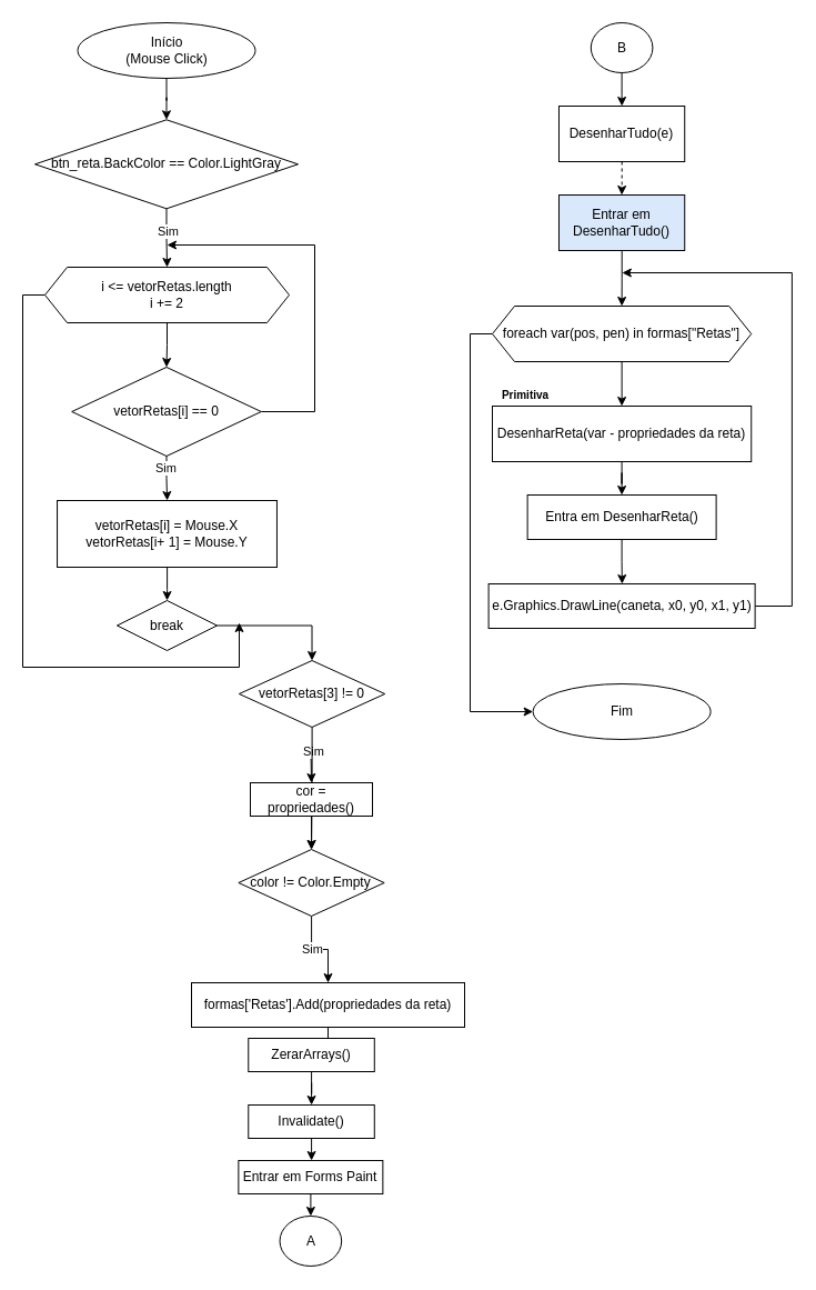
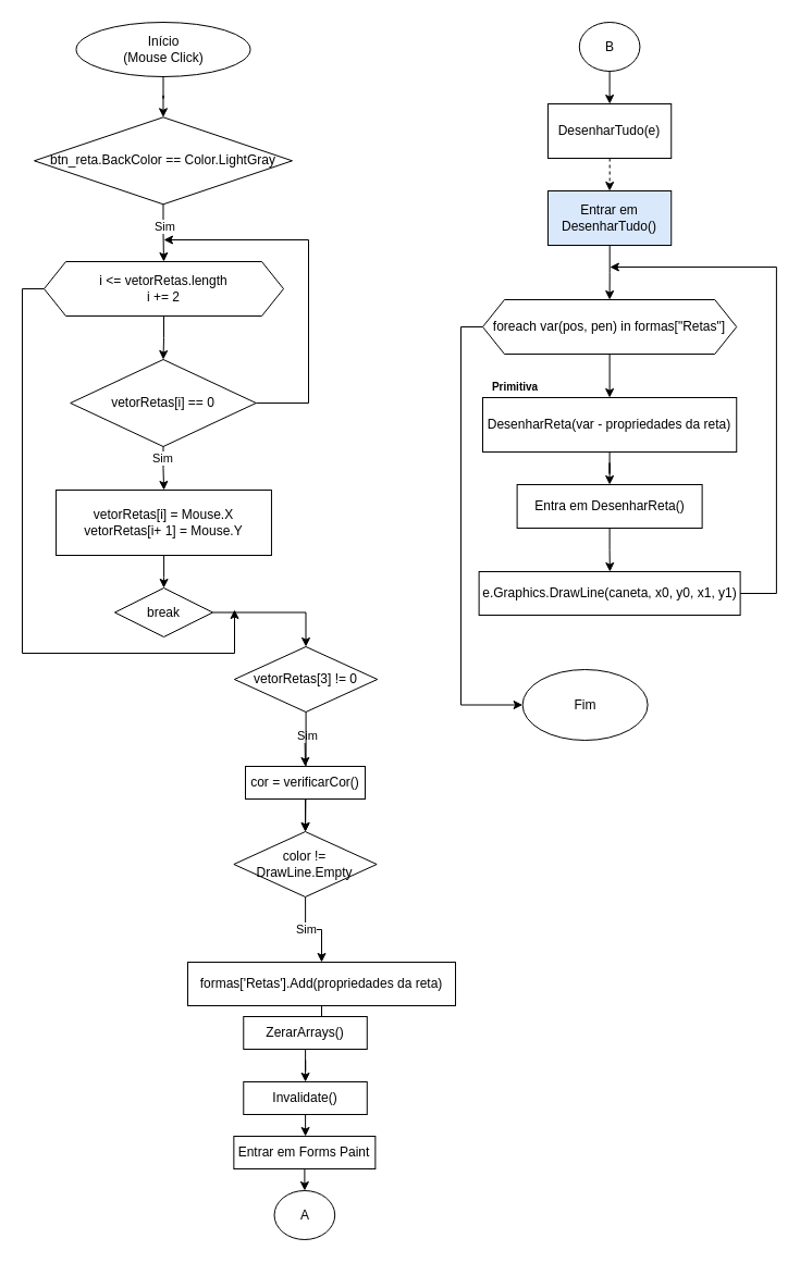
  <mxCell id="0" />
  <mxCell id="1" parent="0" />
  <mxCell id="2" style="edgeStyle=orthogonalEdgeStyle;rounded=0;orthogonalLoop=1;jettySize=auto;html=1;entryX=0.5;entryY=0;entryDx=0;entryDy=0;" edge="1" parent="1" source="3" target="6"><mxGeometry relative="1" as="geometry"><mxPoint x="150" y="130" as="targetPoint" /></mxGeometry></mxCell>
  <mxCell id="3" value="Início&lt;br&gt;(Mouse Click)" style="ellipse;whiteSpace=wrap;html=1;" vertex="1" parent="1"><mxGeometry x="69.5" y="20" width="160" height="50" as="geometry" /></mxCell>
  <mxCell id="4" style="edgeStyle=orthogonalEdgeStyle;rounded=0;orthogonalLoop=1;jettySize=auto;html=1;exitX=0.5;exitY=1;exitDx=0;exitDy=0;entryX=0.5;entryY=0;entryDx=0;entryDy=0;" edge="1" parent="1" source="6" target="9"><mxGeometry relative="1" as="geometry"><mxPoint x="150" y="280" as="targetPoint" /></mxGeometry></mxCell>
  <mxCell id="5" value="Sim" style="edgeLabel;html=1;align=center;verticalAlign=middle;resizable=0;points=[];" vertex="1" connectable="0" parent="4"><mxGeometry x="-0.23" y="1" relative="1" as="geometry"><mxPoint as="offset" /></mxGeometry></mxCell>
  <mxCell id="6" value="btn_reta.BackColor == Color.LightGray" style="rhombus;whiteSpace=wrap;html=1;" vertex="1" parent="1"><mxGeometry x="30.99" y="107.31" width="237" height="80" as="geometry" /></mxCell>
  <mxCell id="7" value="" style="edgeStyle=orthogonalEdgeStyle;rounded=0;orthogonalLoop=1;jettySize=auto;html=1;" edge="1" parent="1" source="9" target="13"><mxGeometry relative="1" as="geometry" /></mxCell>
  <mxCell id="8" style="edgeStyle=orthogonalEdgeStyle;rounded=0;orthogonalLoop=1;jettySize=auto;html=1;exitX=0;exitY=0.5;exitDx=0;exitDy=0;" edge="1" parent="1" source="9"><mxGeometry relative="1" as="geometry"><mxPoint x="215" y="560" as="targetPoint" /><Array as="points"><mxPoint x="20" y="265" /><mxPoint x="20" y="600" /><mxPoint x="215" y="600" /></Array></mxGeometry></mxCell>
  <mxCell id="9" value="i &amp;lt;= vetorRetas.length&lt;br&gt;i += 2" style="shape=hexagon;perimeter=hexagonPerimeter2;whiteSpace=wrap;html=1;fixedSize=1;" vertex="1" parent="1"><mxGeometry x="40" y="240" width="220" height="50" as="geometry" /></mxCell>
  <mxCell id="10" style="edgeStyle=orthogonalEdgeStyle;rounded=0;orthogonalLoop=1;jettySize=auto;html=1;exitX=1;exitY=0.5;exitDx=0;exitDy=0;" edge="1" parent="1" source="13"><mxGeometry relative="1" as="geometry"><mxPoint x="150" y="220" as="targetPoint" /><Array as="points"><mxPoint x="283" y="370" /><mxPoint x="283" y="220" /></Array></mxGeometry></mxCell>
  <mxCell id="11" value="" style="edgeStyle=orthogonalEdgeStyle;rounded=0;orthogonalLoop=1;jettySize=auto;html=1;" edge="1" parent="1" source="13" target="15"><mxGeometry relative="1" as="geometry" /></mxCell>
  <mxCell id="12" value="Sim" style="edgeLabel;html=1;align=center;verticalAlign=middle;resizable=0;points=[];" vertex="1" connectable="0" parent="11"><mxGeometry x="-0.504" y="-1" relative="1" as="geometry"><mxPoint as="offset" /></mxGeometry></mxCell>
  <mxCell id="13" value="vetorRetas[i] == 0" style="rhombus;whiteSpace=wrap;html=1;" vertex="1" parent="1"><mxGeometry x="64.19" y="330" width="170.62" height="80" as="geometry" /></mxCell>
  <mxCell id="14" style="edgeStyle=orthogonalEdgeStyle;rounded=0;orthogonalLoop=1;jettySize=auto;html=1;entryX=0.5;entryY=0;entryDx=0;entryDy=0;" edge="1" parent="1" source="15"><mxGeometry relative="1" as="geometry"><mxPoint x="150.01" y="540" as="targetPoint" /></mxGeometry></mxCell>
  <mxCell id="15" value="vetorRetas[i] = Mouse.X&lt;br&gt;vetorRetas[i+ 1] = Mouse.Y" style="whiteSpace=wrap;html=1;" vertex="1" parent="1"><mxGeometry x="51.05" y="450" width="197.91" height="60" as="geometry" /></mxCell>
  <mxCell id="16" style="edgeStyle=orthogonalEdgeStyle;rounded=0;orthogonalLoop=1;jettySize=auto;html=1;entryX=0.5;entryY=0;entryDx=0;entryDy=0;" edge="1" parent="1" target="21"><mxGeometry relative="1" as="geometry"><mxPoint x="280.015" y="704" as="targetPoint" /><mxPoint x="279.52" y="674" as="sourcePoint" /></mxGeometry></mxCell>
  <mxCell id="17" value="Sim" style="edgeLabel;html=1;align=center;verticalAlign=middle;resizable=0;points=[];" vertex="1" connectable="0" parent="16"><mxGeometry x="-0.858" y="2" relative="1" as="geometry"><mxPoint as="offset" /></mxGeometry></mxCell>
  <mxCell id="18" value="" style="edgeStyle=orthogonalEdgeStyle;rounded=0;orthogonalLoop=1;jettySize=auto;html=1;" edge="1" parent="1" source="19" target="24"><mxGeometry relative="1" as="geometry" /></mxCell>
  <mxCell id="19" value="vetorRetas[3] != 0" style="rhombus;whiteSpace=wrap;html=1;rounded=0;" vertex="1" parent="1"><mxGeometry x="214.88" y="594" width="131.31" height="60" as="geometry" /></mxCell>
  <mxCell id="20" style="edgeStyle=orthogonalEdgeStyle;rounded=0;orthogonalLoop=1;jettySize=auto;html=1;" edge="1" parent="1" source="21"><mxGeometry relative="1" as="geometry"><mxPoint x="280.01" y="764" as="targetPoint" /></mxGeometry></mxCell>
- <mxCell id="21" value="cor = propriedades()" style="rounded=0;whiteSpace=wrap;html=1;" vertex="1" parent="1"><mxGeometry x="225.01" y="704" width="110" height="30" as="geometry" /></mxCell>
+ <mxCell id="21" value="cor = verificarCor()" style="rounded=0;whiteSpace=wrap;html=1;" vertex="1" parent="1"><mxGeometry x="225.01" y="704" width="110" height="30" as="geometry" /></mxCell>
  <mxCell id="22" value="" style="edgeStyle=orthogonalEdgeStyle;rounded=0;orthogonalLoop=1;jettySize=auto;html=1;" edge="1" parent="1" source="24" target="26"><mxGeometry relative="1" as="geometry" /></mxCell>
  <mxCell id="23" value="Sim" style="edgeLabel;html=1;align=center;verticalAlign=middle;resizable=0;points=[];" vertex="1" connectable="0" parent="22"><mxGeometry x="-0.19" y="1" relative="1" as="geometry"><mxPoint as="offset" /></mxGeometry></mxCell>
- <mxCell id="24" value="color != Color.Empty" style="rhombus;whiteSpace=wrap;html=1;rounded=0;" vertex="1" parent="1"><mxGeometry x="214.36" y="764" width="131.31" height="60" as="geometry" /></mxCell>
+ <mxCell id="24" value="color != DrawLine.Empty" style="rhombus;whiteSpace=wrap;html=1;rounded=0;" vertex="1" parent="1"><mxGeometry x="214.36" y="764" width="131.31" height="60" as="geometry" /></mxCell>
  <mxCell id="25" value="" style="edgeStyle=orthogonalEdgeStyle;rounded=0;orthogonalLoop=1;jettySize=auto;html=1;" edge="1" parent="1" source="26" target="28"><mxGeometry relative="1" as="geometry" /></mxCell>
  <mxCell id="26" value="formas['Retas'].Add(propriedades da reta)" style="whiteSpace=wrap;html=1;rounded=0;" vertex="1" parent="1"><mxGeometry x="172" y="884" width="246.01" height="40" as="geometry" /></mxCell>
  <mxCell id="27" value="" style="edgeStyle=orthogonalEdgeStyle;rounded=0;orthogonalLoop=1;jettySize=auto;html=1;" edge="1" parent="1" source="28" target="30"><mxGeometry relative="1" as="geometry" /></mxCell>
  <mxCell id="28" value="ZerarArrays()" style="whiteSpace=wrap;html=1;rounded=0;" vertex="1" parent="1"><mxGeometry x="223.27" y="934" width="113.51" height="30" as="geometry" /></mxCell>
  <mxCell id="29" value="" style="edgeStyle=orthogonalEdgeStyle;rounded=0;orthogonalLoop=1;jettySize=auto;html=1;entryX=0.5;entryY=0;entryDx=0;entryDy=0;" edge="1" parent="1" source="30" target="35"><mxGeometry relative="1" as="geometry"><mxPoint x="280.025" y="1054" as="targetPoint" /></mxGeometry></mxCell>
  <mxCell id="30" value="Invalidate()" style="whiteSpace=wrap;html=1;rounded=0;" vertex="1" parent="1"><mxGeometry x="223.27" y="994" width="113.51" height="30" as="geometry" /></mxCell>
  <mxCell id="31" value="" style="edgeStyle=orthogonalEdgeStyle;rounded=0;orthogonalLoop=1;jettySize=auto;html=1;exitX=0.5;exitY=1;exitDx=0;exitDy=0;" edge="1" parent="1" source="37" target="33"><mxGeometry relative="1" as="geometry"><mxPoint x="559.615" y="70" as="sourcePoint" /></mxGeometry></mxCell>
  <mxCell id="32" style="edgeStyle=orthogonalEdgeStyle;rounded=0;orthogonalLoop=1;jettySize=auto;html=1;entryX=0.5;entryY=0;entryDx=0;entryDy=0;dashed=1;" edge="1" parent="1" source="33" target="39"><mxGeometry relative="1" as="geometry" /></mxCell>
  <mxCell id="33" value="DesenharTudo(e)" style="whiteSpace=wrap;html=1;rounded=0;" vertex="1" parent="1"><mxGeometry x="502.99" y="95" width="113.25" height="50" as="geometry" /></mxCell>
  <mxCell id="34" value="" style="edgeStyle=orthogonalEdgeStyle;rounded=0;orthogonalLoop=1;jettySize=auto;html=1;" edge="1" parent="1" source="35" target="36"><mxGeometry relative="1" as="geometry" /></mxCell>
  <mxCell id="35" value="Entrar em Forms Paint" style="whiteSpace=wrap;html=1;rounded=0;" vertex="1" parent="1"><mxGeometry x="214.36" y="1044" width="130" height="30" as="geometry" /></mxCell>
  <mxCell id="36" value="A" style="ellipse;whiteSpace=wrap;html=1;rounded=0;" vertex="1" parent="1"><mxGeometry x="251.54" y="1094" width="55.65" height="45" as="geometry" /></mxCell>
  <mxCell id="37" value="B" style="ellipse;whiteSpace=wrap;html=1;rounded=0;" vertex="1" parent="1"><mxGeometry x="531.79" y="20" width="55.65" height="45" as="geometry" /></mxCell>
  <mxCell id="38" style="edgeStyle=orthogonalEdgeStyle;rounded=0;orthogonalLoop=1;jettySize=auto;html=1;entryX=0.5;entryY=0;entryDx=0;entryDy=0;" edge="1" parent="1" source="39" target="42"><mxGeometry relative="1" as="geometry" /></mxCell>
  <mxCell id="39" value="Entrar em DesenharTudo()" style="whiteSpace=wrap;html=1;rounded=0;fillColor=#dae8fc;" vertex="1" parent="1"><mxGeometry x="502.99" y="175" width="113.25" height="50" as="geometry" /></mxCell>
  <mxCell id="40" style="edgeStyle=orthogonalEdgeStyle;rounded=0;orthogonalLoop=1;jettySize=auto;html=1;entryX=0.5;entryY=0;entryDx=0;entryDy=0;" edge="1" parent="1" source="42" target="44"><mxGeometry relative="1" as="geometry"><mxPoint x="559.86" y="355" as="targetPoint" /></mxGeometry></mxCell>
  <mxCell id="41" style="edgeStyle=orthogonalEdgeStyle;rounded=0;orthogonalLoop=1;jettySize=auto;html=1;exitX=0;exitY=0.5;exitDx=0;exitDy=0;entryX=0;entryY=0.5;entryDx=0;entryDy=0;" edge="1" parent="1" source="42" target="50"><mxGeometry relative="1" as="geometry" /></mxCell>
  <mxCell id="42" value="foreach var(pos, pen) in formas[&quot;Retas&quot;]" style="shape=hexagon;perimeter=hexagonPerimeter2;whiteSpace=wrap;html=1;fixedSize=1;" vertex="1" parent="1"><mxGeometry x="443" y="275" width="233.24" height="50" as="geometry" /></mxCell>
  <mxCell id="43" style="edgeStyle=orthogonalEdgeStyle;rounded=0;orthogonalLoop=1;jettySize=auto;html=1;entryX=0.5;entryY=0;entryDx=0;entryDy=0;" edge="1" parent="1" source="44" target="47"><mxGeometry relative="1" as="geometry" /></mxCell>
  <mxCell id="44" value="DesenharReta(var - propriedades da reta)" style="whiteSpace=wrap;html=1;rounded=0;" vertex="1" parent="1"><mxGeometry x="443" y="365" width="233.24" height="50" as="geometry" /></mxCell>
  <mxCell id="45" value="&lt;b&gt;&lt;font style=&quot;font-size: 10px;&quot;&gt;Primitiva&lt;/font&gt;&lt;/b&gt;" style="text;html=1;align=center;verticalAlign=middle;whiteSpace=wrap;rounded=0;" vertex="1" parent="1"><mxGeometry x="442.99" y="345" width="60" height="20" as="geometry" /></mxCell>
  <mxCell id="46" style="edgeStyle=orthogonalEdgeStyle;rounded=0;orthogonalLoop=1;jettySize=auto;html=1;" edge="1" parent="1" source="47"><mxGeometry relative="1" as="geometry"><mxPoint x="559.86" y="525" as="targetPoint" /></mxGeometry></mxCell>
  <mxCell id="47" value="Entra em DesenharReta()" style="rounded=0;whiteSpace=wrap;html=1;" vertex="1" parent="1"><mxGeometry x="474.62" y="445" width="170" height="40" as="geometry" /></mxCell>
  <mxCell id="48" style="edgeStyle=orthogonalEdgeStyle;rounded=0;orthogonalLoop=1;jettySize=auto;html=1;" edge="1" parent="1" source="49"><mxGeometry relative="1" as="geometry"><mxPoint x="559.86" y="245" as="targetPoint" /><Array as="points"><mxPoint x="712.86" y="545" /><mxPoint x="712.86" y="245" /></Array></mxGeometry></mxCell>
  <mxCell id="49" value="e.Graphics.DrawLine(caneta, x0, y0, x1, y1)" style="rounded=0;whiteSpace=wrap;html=1;" vertex="1" parent="1"><mxGeometry x="439.62" y="525" width="240" height="40" as="geometry" /></mxCell>
- <mxCell id="50" value="Fim" style="ellipse;whiteSpace=wrap;html=1;" vertex="1" parent="1"><mxGeometry x="479.62" y="615" width="160" height="50" as="geometry" /></mxCell>
+ <mxCell id="50" value="Fim" style="ellipse;whiteSpace=wrap;html=1;" vertex="1" parent="1"><mxGeometry x="479.62" y="615" width="115" height="65" as="geometry" /></mxCell>
  <mxCell id="51" style="edgeStyle=orthogonalEdgeStyle;rounded=0;orthogonalLoop=1;jettySize=auto;html=1;exitX=1;exitY=0.5;exitDx=0;exitDy=0;entryX=0.5;entryY=0;entryDx=0;entryDy=0;" edge="1" parent="1" source="52" target="19"><mxGeometry relative="1" as="geometry" /></mxCell>
  <mxCell id="52" value="break" style="rhombus;whiteSpace=wrap;html=1;" vertex="1" parent="1"><mxGeometry x="105.01" y="540" width="90" height="45" as="geometry" /></mxCell>
